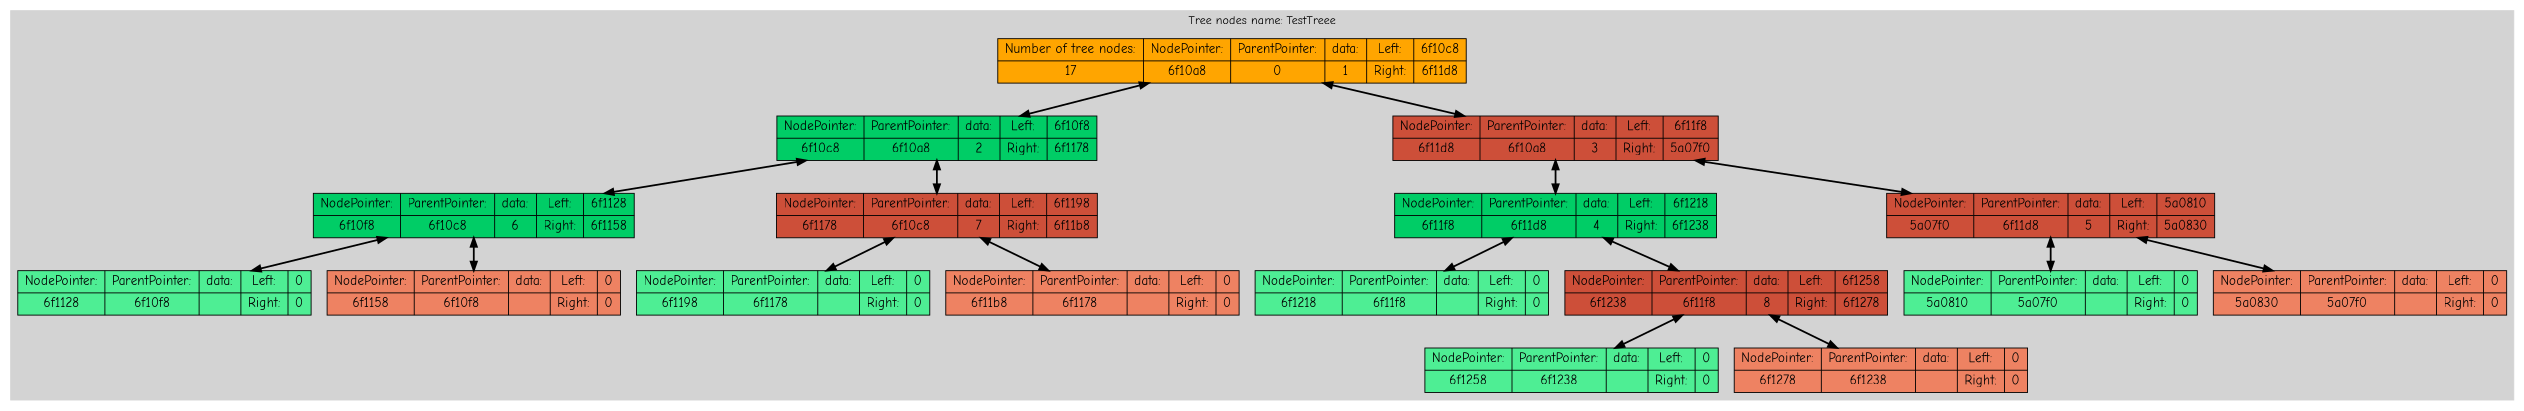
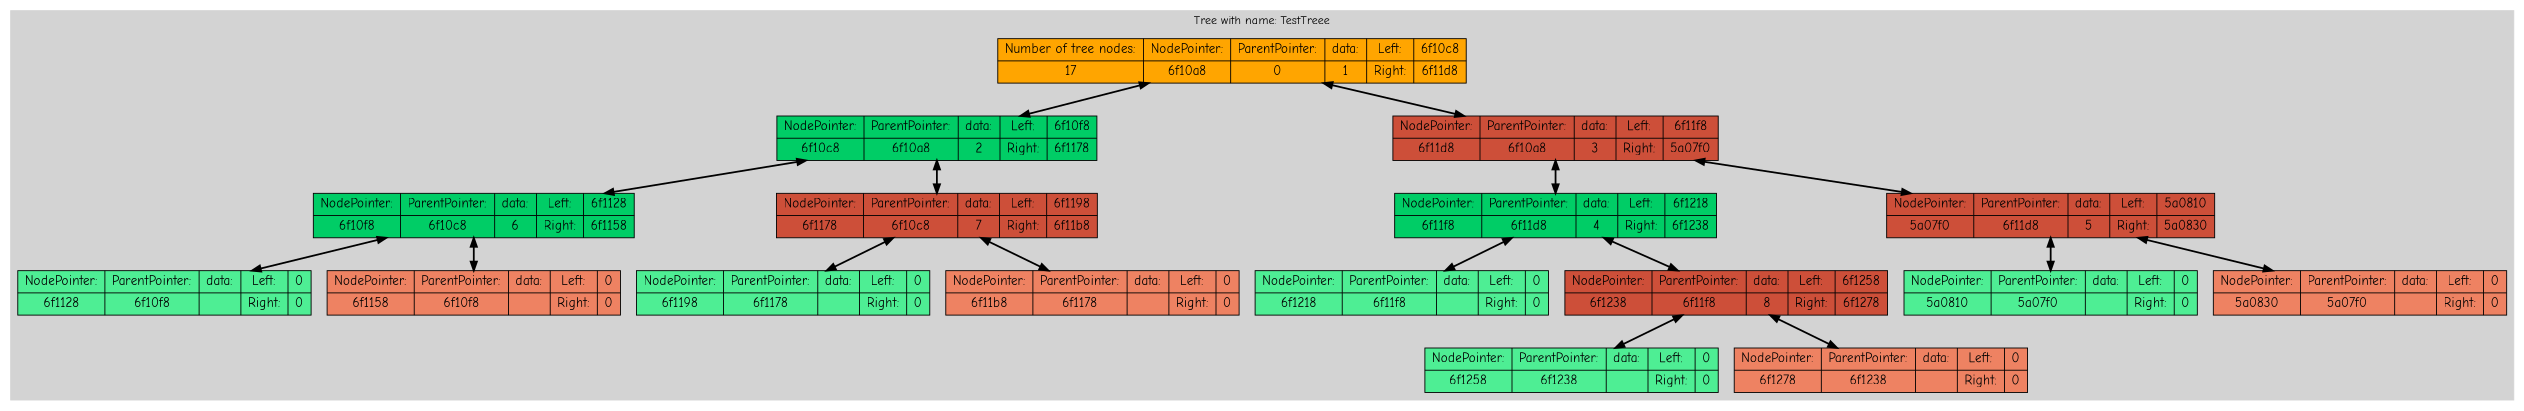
  digraph {
    rankdir=HR
    fontname="Comic Neue"
    node [fillcolor=seagreen2 fontname="Comic Neue" fontsize=15 shape=record style=filled]
    edge [dir=both style=bold fontname="Comic Neue"]
    n1 [fillcolor=orange label="{Number of tree nodes: | 17} | {NodePointer:  | 6f10a8} | {ParentPointer: | 0} | {data: | 1} | {Left: | Right:} | {6f10c8 | 6f11d8}"]
    n2 [fillcolor=springgreen3 label="{NodePointer:  | 6f10c8} | {ParentPointer: | 6f10a8} | {data: | 2} | {Left: | Right:} | {6f10f8 | 6f1178}"]
    n3 [fillcolor=tomato3 label="{NodePointer:  | 6f11d8} | {ParentPointer: | 6f10a8} | {data: | 3} | {Left: | Right:} | {6f11f8 | 5a07f0}"]
    n4 [fillcolor=springgreen3 label="{NodePointer:  | 6f10f8} | {ParentPointer: | 6f10c8} | {data: | 6} | {Left: | Right:} | {6f1128 | 6f1158}"]
    n5 [fillcolor=tomato3 label="{NodePointer:  | 6f1178} | {ParentPointer: | 6f10c8} | {data: | 7} | {Left: | Right:} | {6f1198 | 6f11b8}"]
    n6 [fillcolor=springgreen3 label="{NodePointer:  | 6f11f8} | {ParentPointer: | 6f11d8} | {data: | 4} | {Left: | Right:} | {6f1218 | 6f1238}"]
    n7 [fillcolor=tomato3 label="{NodePointer:  | 5a07f0} | {ParentPointer: | 6f11d8} | {data: | 5} | {Left: | Right:} | {5a0810 | 5a0830}"]
    n8 [label="{NodePointer:  | 6f1218} | {ParentPointer: | 6f11f8} | {data: | } | {Left: | Right:} | {0 | 0}"]
    n9 [fillcolor=tomato3 label="{NodePointer:  | 6f1238} | {ParentPointer: | 6f11f8} | {data: | 8} | {Left: | Right:} | {6f1258 | 6f1278}"]
    n10 [label="{NodePointer:  | 5a0810} | {ParentPointer: | 5a07f0} | {data: | } | {Left: | Right:} | {0 | 0}"]
    n11 [fillcolor=salmon2 label="{NodePointer:  | 5a0830} | {ParentPointer: | 5a07f0} | {data: | } | {Left: | Right:} | {0 | 0}"]
    n12 [label="{NodePointer:  | 6f1258} | {ParentPointer: | 6f1238} | {data: | } | {Left: | Right:} | {0 | 0}"]
    n13 [fillcolor=salmon2 label="{NodePointer:  | 6f1278} | {ParentPointer: | 6f1238} | {data: | } | {Left: | Right:} | {0 | 0}"]
    n14 [label="{NodePointer:  | 6f1128} | {ParentPointer: | 6f10f8} | {data: | } | {Left: | Right:} | {0 | 0}"]
    n15 [fillcolor=salmon2 label="{NodePointer:  | 6f1158} | {ParentPointer: | 6f10f8} | {data: | } | {Left: | Right:} | {0 | 0}"]
    n16 [label="{NodePointer:  | 6f1198} | {ParentPointer: | 6f1178} | {data: | } | {Left: | Right:} | {0 | 0}"]
    n17 [fillcolor=salmon2 label="{NodePointer:  | 6f11b8} | {ParentPointer: | 6f1178} | {data: | } | {Left: | Right:} | {0 | 0}"]
    subgraph cluster_1 {
      color=lightgrey
-     label="Tree nodes name: TestTreee"
+     label="Tree with name: TestTreee"
      style=filled
      n1
      n2
      n3
      n4
      n5
      n6
      n7
      n8
      n9
      n10
      n11
      n12
      n13
      n14
      n15
      n16
      n17
    }
    n1 -> n2
    n1 -> n3
    n2 -> n4
    n2 -> n5
    n3 -> n6
    n3 -> n7
    n4 -> n14
    n4 -> n15
    n5 -> n16
    n5 -> n17
    n6 -> n8
    n6 -> n9
    n7 -> n10
    n7 -> n11
    n9 -> n12
    n9 -> n13
  }
